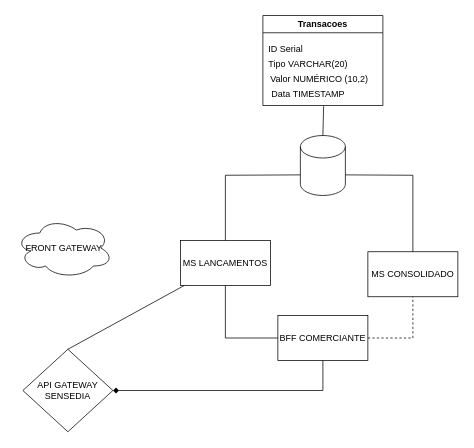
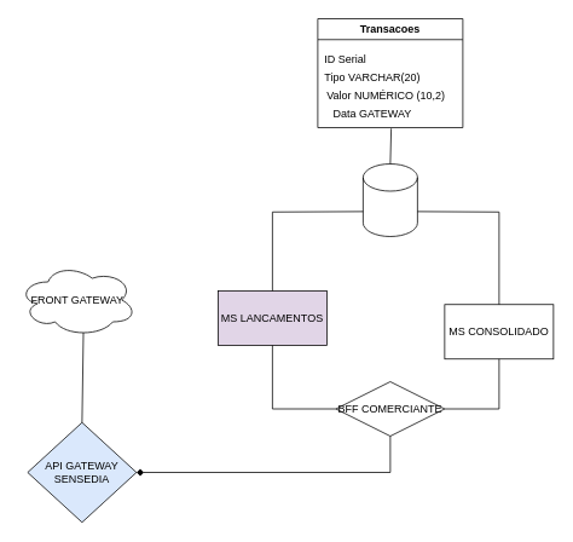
  <mxCell id="0" />
  <mxCell id="1" parent="0" />
  <mxCell id="2" value="" style="shape=cylinder3;whiteSpace=wrap;html=1;boundedLbl=1;backgroundOutline=1;size=15;" parent="1" vertex="1"><mxGeometry x="400" y="180" width="60" height="80" as="geometry" /></mxCell>
  <mxCell id="3" value="&lt;font style=&quot;vertical-align: inherit;&quot;&gt;&lt;font style=&quot;vertical-align: inherit;&quot;&gt;&lt;font style=&quot;vertical-align: inherit;&quot;&gt;&lt;font style=&quot;vertical-align: inherit;&quot;&gt;&lt;font style=&quot;vertical-align: inherit;&quot;&gt;&lt;font style=&quot;vertical-align: inherit;&quot;&gt;Transacoes&lt;/font&gt;&lt;/font&gt;&lt;br&gt;&lt;/font&gt;&lt;/font&gt;&lt;/font&gt;&lt;/font&gt;" style="swimlane;whiteSpace=wrap;html=1;" parent="1" vertex="1"><mxGeometry x="350" y="20" width="160" height="120" as="geometry" /></mxCell>
  <mxCell id="4" value="&lt;font style=&quot;vertical-align: inherit;&quot;&gt;&lt;font style=&quot;vertical-align: inherit;&quot;&gt;ID Serial&lt;br&gt;&lt;/font&gt;&lt;/font&gt;" style="text;html=1;align=center;verticalAlign=middle;resizable=0;points=[];autosize=1;strokeColor=none;fillColor=none;" parent="3" vertex="1"><mxGeometry x="-5" y="30" width="70" height="30" as="geometry" /></mxCell>
  <mxCell id="5" value="&lt;font style=&quot;vertical-align: inherit;&quot;&gt;&lt;font style=&quot;vertical-align: inherit;&quot;&gt;&lt;font style=&quot;vertical-align: inherit;&quot;&gt;&lt;font style=&quot;vertical-align: inherit;&quot;&gt;&lt;font style=&quot;vertical-align: inherit;&quot;&gt;&lt;font style=&quot;vertical-align: inherit;&quot;&gt;&lt;font style=&quot;vertical-align: inherit;&quot;&gt;&lt;font style=&quot;vertical-align: inherit;&quot;&gt;Tipo VARCHAR(20)&lt;/font&gt;&lt;/font&gt;&lt;/font&gt;&lt;/font&gt;&lt;/font&gt;&lt;/font&gt;&lt;br&gt;&lt;/font&gt;&lt;/font&gt;" style="text;html=1;align=center;verticalAlign=middle;resizable=0;points=[];autosize=1;strokeColor=none;fillColor=none;" parent="3" vertex="1"><mxGeometry x="-5" y="50" width="130" height="30" as="geometry" /></mxCell>
  <mxCell id="6" value="&lt;font style=&quot;vertical-align: inherit;&quot;&gt;&lt;font style=&quot;vertical-align: inherit;&quot;&gt;&lt;font style=&quot;vertical-align: inherit;&quot;&gt;&lt;font style=&quot;vertical-align: inherit;&quot;&gt;&lt;font style=&quot;vertical-align: inherit;&quot;&gt;&lt;font style=&quot;vertical-align: inherit;&quot;&gt;Valor NUMÉRICO (10,2)&lt;/font&gt;&lt;/font&gt;&lt;/font&gt;&lt;/font&gt;&lt;/font&gt;&lt;/font&gt;" style="text;html=1;align=center;verticalAlign=middle;resizable=0;points=[];autosize=1;strokeColor=none;fillColor=none;" parent="3" vertex="1"><mxGeometry y="70" width="150" height="30" as="geometry" /></mxCell>
- <mxCell id="7" value="&lt;font style=&quot;vertical-align: inherit;&quot;&gt;&lt;font style=&quot;vertical-align: inherit;&quot;&gt;&lt;font style=&quot;vertical-align: inherit;&quot;&gt;&lt;font style=&quot;vertical-align: inherit;&quot;&gt;Data TIMESTAMP&lt;/font&gt;&lt;/font&gt;&lt;br&gt;&lt;/font&gt;&lt;/font&gt;" style="text;html=1;align=center;verticalAlign=middle;resizable=0;points=[];autosize=1;strokeColor=none;fillColor=none;" parent="3" vertex="1"><mxGeometry y="90" width="120" height="30" as="geometry" /></mxCell>
+ <mxCell id="7" value="&lt;font style=&quot;vertical-align: inherit;&quot;&gt;&lt;font style=&quot;vertical-align: inherit;&quot;&gt;&lt;font style=&quot;vertical-align: inherit;&quot;&gt;&lt;font style=&quot;vertical-align: inherit;&quot;&gt;Data GATEWAY&lt;/font&gt;&lt;/font&gt;&lt;br&gt;&lt;/font&gt;&lt;/font&gt;" style="text;html=1;align=center;verticalAlign=middle;resizable=0;points=[];autosize=1;strokeColor=none;fillColor=none;" parent="3" vertex="1"><mxGeometry y="90" width="120" height="30" as="geometry" /></mxCell>
  <mxCell id="8" value="" style="endArrow=none;html=1;rounded=0;entryX=0.675;entryY=1.033;entryDx=0;entryDy=0;entryPerimeter=0;exitX=0.5;exitY=0;exitDx=0;exitDy=0;exitPerimeter=0;" parent="1" source="2" target="7" edge="1"><mxGeometry width="50" height="50" relative="1" as="geometry"><mxPoint x="301" y="270" as="sourcePoint" /><mxPoint x="280" y="190" as="targetPoint" /><Array as="points" /></mxGeometry></mxCell>
- <mxCell id="9" value="&lt;font style=&quot;vertical-align: inherit;&quot;&gt;&lt;font style=&quot;vertical-align: inherit;&quot;&gt;&lt;font style=&quot;vertical-align: inherit;&quot;&gt;&lt;font style=&quot;vertical-align: inherit;&quot;&gt;MS LANCAMENTOS&lt;/font&gt;&lt;/font&gt;&lt;/font&gt;&lt;/font&gt;" style="rounded=0;whiteSpace=wrap;html=1;" parent="1" vertex="1"><mxGeometry x="240" y="320" width="120" height="60" as="geometry" /></mxCell>
+ <mxCell id="9" value="&lt;font style=&quot;vertical-align: inherit;&quot;&gt;&lt;font style=&quot;vertical-align: inherit;&quot;&gt;&lt;font style=&quot;vertical-align: inherit;&quot;&gt;&lt;font style=&quot;vertical-align: inherit;&quot;&gt;MS LANCAMENTOS&lt;/font&gt;&lt;/font&gt;&lt;/font&gt;&lt;/font&gt;" style="rounded=0;whiteSpace=wrap;html=1;fillColor=#e1d5e7;" parent="1" vertex="1"><mxGeometry x="240" y="320" width="120" height="60" as="geometry" /></mxCell>
  <mxCell id="10" value="&lt;font style=&quot;vertical-align: inherit;&quot;&gt;&lt;font style=&quot;vertical-align: inherit;&quot;&gt;MS CONSOLIDADO&lt;/font&gt;&lt;/font&gt;" style="rounded=0;whiteSpace=wrap;html=1;" parent="1" vertex="1"><mxGeometry x="490" y="335" width="120" height="60" as="geometry" /></mxCell>
  <mxCell id="11" value="" style="endArrow=none;html=1;rounded=0;exitX=0.5;exitY=0;exitDx=0;exitDy=0;entryX=0;entryY=0;entryDx=0;entryDy=52.5;entryPerimeter=0;" parent="1" source="9" target="2" edge="1"><mxGeometry width="50" height="50" relative="1" as="geometry"><mxPoint x="300" y="310" as="sourcePoint" /><mxPoint x="350" y="260" as="targetPoint" /><Array as="points"><mxPoint x="300" y="233" /></Array></mxGeometry></mxCell>
  <mxCell id="12" value="" style="endArrow=none;html=1;rounded=0;exitX=1;exitY=0;exitDx=0;exitDy=52.5;exitPerimeter=0;entryX=0.5;entryY=0;entryDx=0;entryDy=0;" parent="1" source="2" target="10" edge="1"><mxGeometry width="50" height="50" relative="1" as="geometry"><mxPoint x="420" y="270" as="sourcePoint" /><mxPoint x="550" y="310" as="targetPoint" /><Array as="points"><mxPoint x="550" y="233" /></Array></mxGeometry></mxCell>
- <mxCell id="13" value="&lt;font style=&quot;vertical-align: inherit;&quot;&gt;&lt;font style=&quot;vertical-align: inherit;&quot;&gt;BFF COMERCIANTE&lt;/font&gt;&lt;/font&gt;" style="rounded=0;whiteSpace=wrap;html=1;" parent="1" vertex="1"><mxGeometry x="370" y="420" width="120" height="60" as="geometry" /></mxCell>
+ <mxCell id="13" value="&lt;font style=&quot;vertical-align: inherit;&quot;&gt;&lt;font style=&quot;vertical-align: inherit;&quot;&gt;BFF COMERCIANTE&lt;/font&gt;&lt;/font&gt;" style="rhombus;whiteSpace=wrap;html=1;" parent="1" vertex="1"><mxGeometry x="370" y="420" width="120" height="60" as="geometry" /></mxCell>
  <mxCell id="14" value="" style="endArrow=none;html=1;rounded=0;exitX=0;exitY=0.5;exitDx=0;exitDy=0;entryX=0.5;entryY=1;entryDx=0;entryDy=0;" parent="1" source="13" target="9" edge="1"><mxGeometry width="50" height="50" relative="1" as="geometry"><mxPoint x="420" y="270" as="sourcePoint" /><mxPoint x="470" y="220" as="targetPoint" /><Array as="points"><mxPoint x="300" y="450" /></Array></mxGeometry></mxCell>
- <mxCell id="15" value="" style="endArrow=none;html=1;rounded=0;exitX=1;exitY=0.5;exitDx=0;exitDy=0;entryX=0.5;entryY=1;entryDx=0;entryDy=0;dashed=1;" parent="1" source="13" target="10" edge="1"><mxGeometry width="50" height="50" relative="1" as="geometry"><mxPoint x="420" y="270" as="sourcePoint" /><mxPoint x="470" y="220" as="targetPoint" /><Array as="points"><mxPoint x="550" y="450" /></Array></mxGeometry></mxCell>
+ <mxCell id="15" value="" style="endArrow=none;html=1;rounded=0;exitX=1;exitY=0.5;exitDx=0;exitDy=0;entryX=0.5;entryY=1;entryDx=0;entryDy=0;" parent="1" source="13" target="10" edge="1"><mxGeometry width="50" height="50" relative="1" as="geometry"><mxPoint x="420" y="270" as="sourcePoint" /><mxPoint x="470" y="220" as="targetPoint" /><Array as="points"><mxPoint x="550" y="450" /></Array></mxGeometry></mxCell>
  <mxCell id="16" value="&lt;font style=&quot;vertical-align: inherit;&quot;&gt;&lt;font style=&quot;vertical-align: inherit;&quot;&gt;&lt;font style=&quot;vertical-align: inherit;&quot;&gt;&lt;font style=&quot;vertical-align: inherit;&quot;&gt;&lt;font style=&quot;vertical-align: inherit;&quot;&gt;&lt;font style=&quot;vertical-align: inherit;&quot;&gt;FRONT GATEWAY&lt;/font&gt;&lt;/font&gt;&lt;/font&gt;&lt;/font&gt;&lt;br&gt;&lt;/font&gt;&lt;/font&gt;" style="ellipse;shape=cloud;whiteSpace=wrap;html=1;" parent="1" vertex="1"><mxGeometry x="20" y="290" width="130" height="80" as="geometry" /></mxCell>
- <mxCell id="17" value="&lt;font style=&quot;vertical-align: inherit;&quot;&gt;&lt;font style=&quot;vertical-align: inherit;&quot;&gt;&lt;font style=&quot;vertical-align: inherit;&quot;&gt;&lt;font style=&quot;vertical-align: inherit;&quot;&gt;&lt;font style=&quot;vertical-align: inherit;&quot;&gt;&lt;font style=&quot;vertical-align: inherit;&quot;&gt;API GATEWAY SENSEDIA&lt;/font&gt;&lt;/font&gt;&lt;/font&gt;&lt;/font&gt;&lt;/font&gt;&lt;/font&gt;" style="rhombus;whiteSpace=wrap;html=1;" parent="1" vertex="1"><mxGeometry y="465" width="120" height="110" as="geometry" x="30" /></mxCell>
- <mxCell id="18" value="" style="endArrow=none;html=1;rounded=0;exitX=0.5;exitY=0;exitDx=0;exitDy=0;" parent="1" source="17" target="9" edge="1"><mxGeometry width="50" height="50" relative="1" as="geometry"><mxPoint x="220" y="500" as="sourcePoint" /><mxPoint x="270" y="450" as="targetPoint" /></mxGeometry></mxCell>
+ <mxCell id="17" value="&lt;font style=&quot;vertical-align: inherit;&quot;&gt;&lt;font style=&quot;vertical-align: inherit;&quot;&gt;&lt;font style=&quot;vertical-align: inherit;&quot;&gt;&lt;font style=&quot;vertical-align: inherit;&quot;&gt;&lt;font style=&quot;vertical-align: inherit;&quot;&gt;&lt;font style=&quot;vertical-align: inherit;&quot;&gt;API GATEWAY SENSEDIA&lt;/font&gt;&lt;/font&gt;&lt;/font&gt;&lt;/font&gt;&lt;/font&gt;&lt;/font&gt;" style="rhombus;whiteSpace=wrap;html=1;fillColor=#dae8fc;" parent="1" vertex="1"><mxGeometry y="465" width="120" height="110" as="geometry" x="30" /></mxCell>
+ <mxCell id="18" value="" style="endArrow=none;html=1;rounded=0;entryX=0.55;entryY=0.95;entryDx=0;entryDy=0;entryPerimeter=0;exitX=0.5;exitY=0;exitDx=0;exitDy=0;" parent="1" source="17" target="16" edge="1"><mxGeometry width="50" height="50" relative="1" as="geometry"><mxPoint x="220" y="500" as="sourcePoint" /><mxPoint x="270" y="450" as="targetPoint" /></mxGeometry></mxCell>
  <mxCell id="19" value="" style="endArrow=diamond;html=1;rounded=0;entryX=1;entryY=0.5;entryDx=0;entryDy=0;exitX=0.5;exitY=1;exitDx=0;exitDy=0;" parent="1" source="13" target="17" edge="1"><mxGeometry width="50" height="50" relative="1" as="geometry"><mxPoint x="420" y="460" as="sourcePoint" /><mxPoint x="470" y="410" as="targetPoint" /><Array as="points"><mxPoint x="430" y="520" /></Array></mxGeometry></mxCell>
